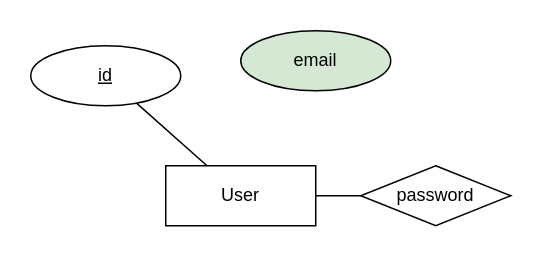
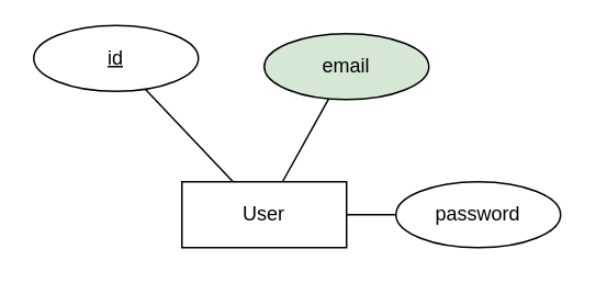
  <mxCell id="0" />
  <mxCell id="1" parent="0" />
+ <mxCell id="2" value="" style="edgeStyle=none;html=1;endArrow=none;endFill=0;" edge="1" parent="1" source="5" target="6"><mxGeometry relative="1" as="geometry" /></mxCell>
  <mxCell id="3" value="" style="edgeStyle=none;html=1;endArrow=none;endFill=0;" edge="1" parent="1" source="5" target="7"><mxGeometry relative="1" as="geometry" /></mxCell>
  <mxCell id="4" value="" style="edgeStyle=none;html=1;endArrow=none;endFill=0;" edge="1" parent="1" source="5" target="8"><mxGeometry relative="1" as="geometry" /></mxCell>
  <mxCell id="5" value="User" style="whiteSpace=wrap;html=1;align=center;" vertex="1" parent="1"><mxGeometry x="110" y="110" width="100" height="40" as="geometry" /></mxCell>
  <mxCell id="6" value="email" style="ellipse;whiteSpace=wrap;html=1;align=center;fillColor=#d5e8d4;" vertex="1" parent="1"><mxGeometry x="160" y="20" width="100" height="40" as="geometry" /></mxCell>
- <mxCell id="7" value="id" style="ellipse;whiteSpace=wrap;html=1;align=center;fontStyle=4;" vertex="1" parent="1"><mxGeometry x="20" y="30" width="100" height="40" as="geometry" /></mxCell>
- <mxCell id="8" value="password" style="rhombus;whiteSpace=wrap;html=1;align=center;" vertex="1" parent="1"><mxGeometry x="240" y="110" width="100" height="40" as="geometry" /></mxCell>
+ <mxCell id="7" value="id" style="ellipse;whiteSpace=wrap;html=1;align=center;fontStyle=4;" vertex="1" parent="1"><mxGeometry x="20" y="15" width="100" height="40" as="geometry" /></mxCell>
+ <mxCell id="8" value="password" style="ellipse;whiteSpace=wrap;html=1;align=center;" vertex="1" parent="1"><mxGeometry x="240" y="110" width="100" height="40" as="geometry" /></mxCell>
